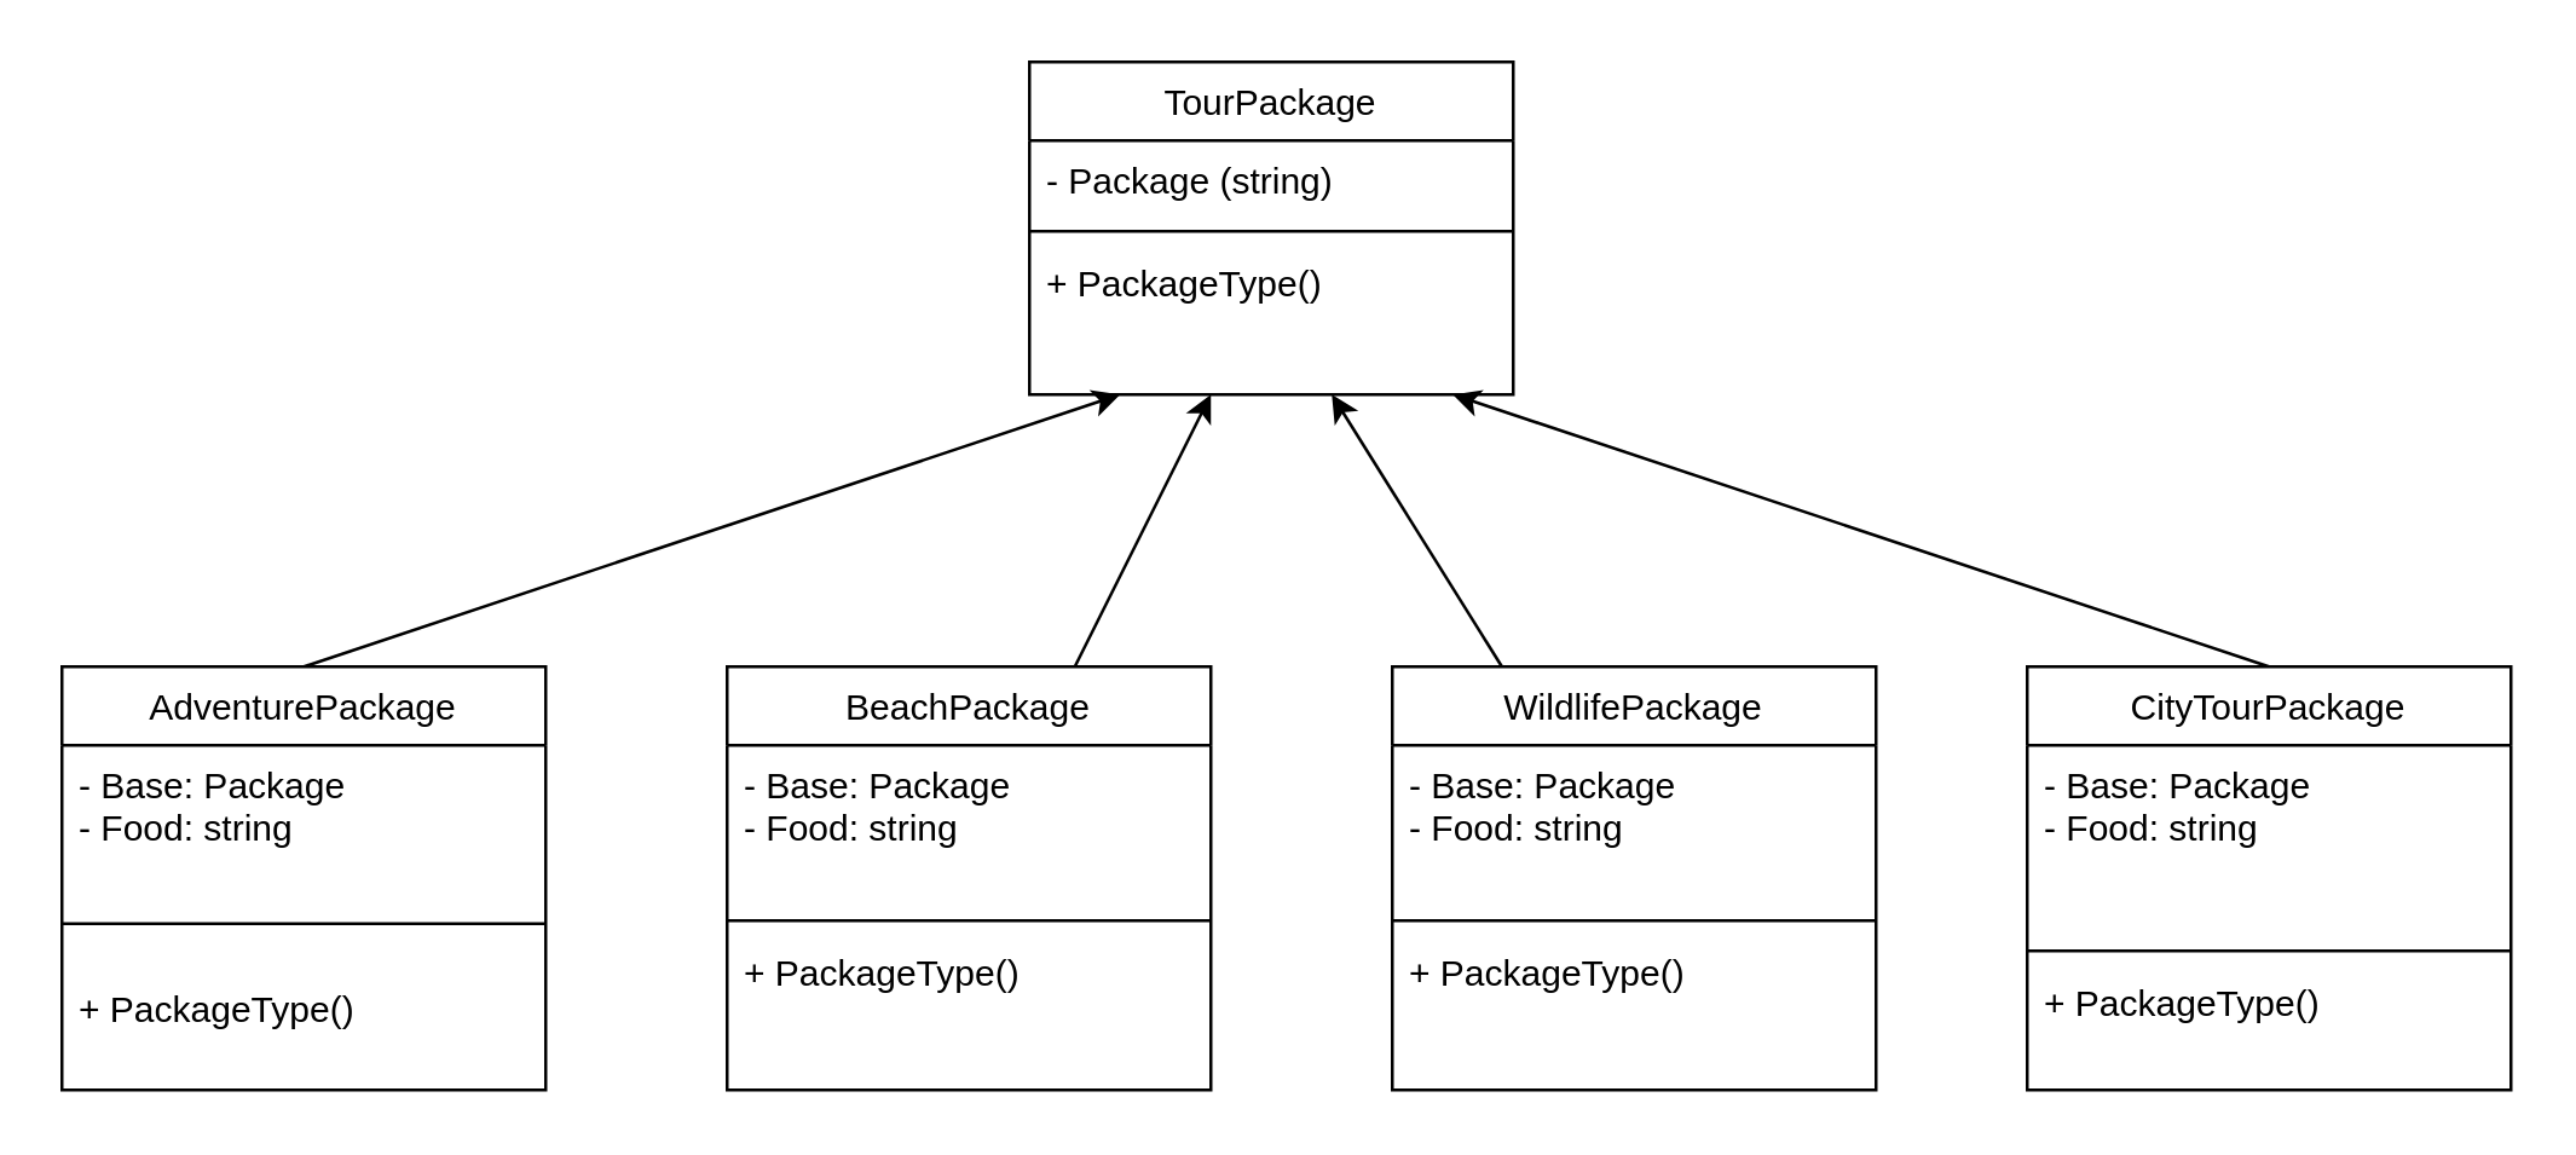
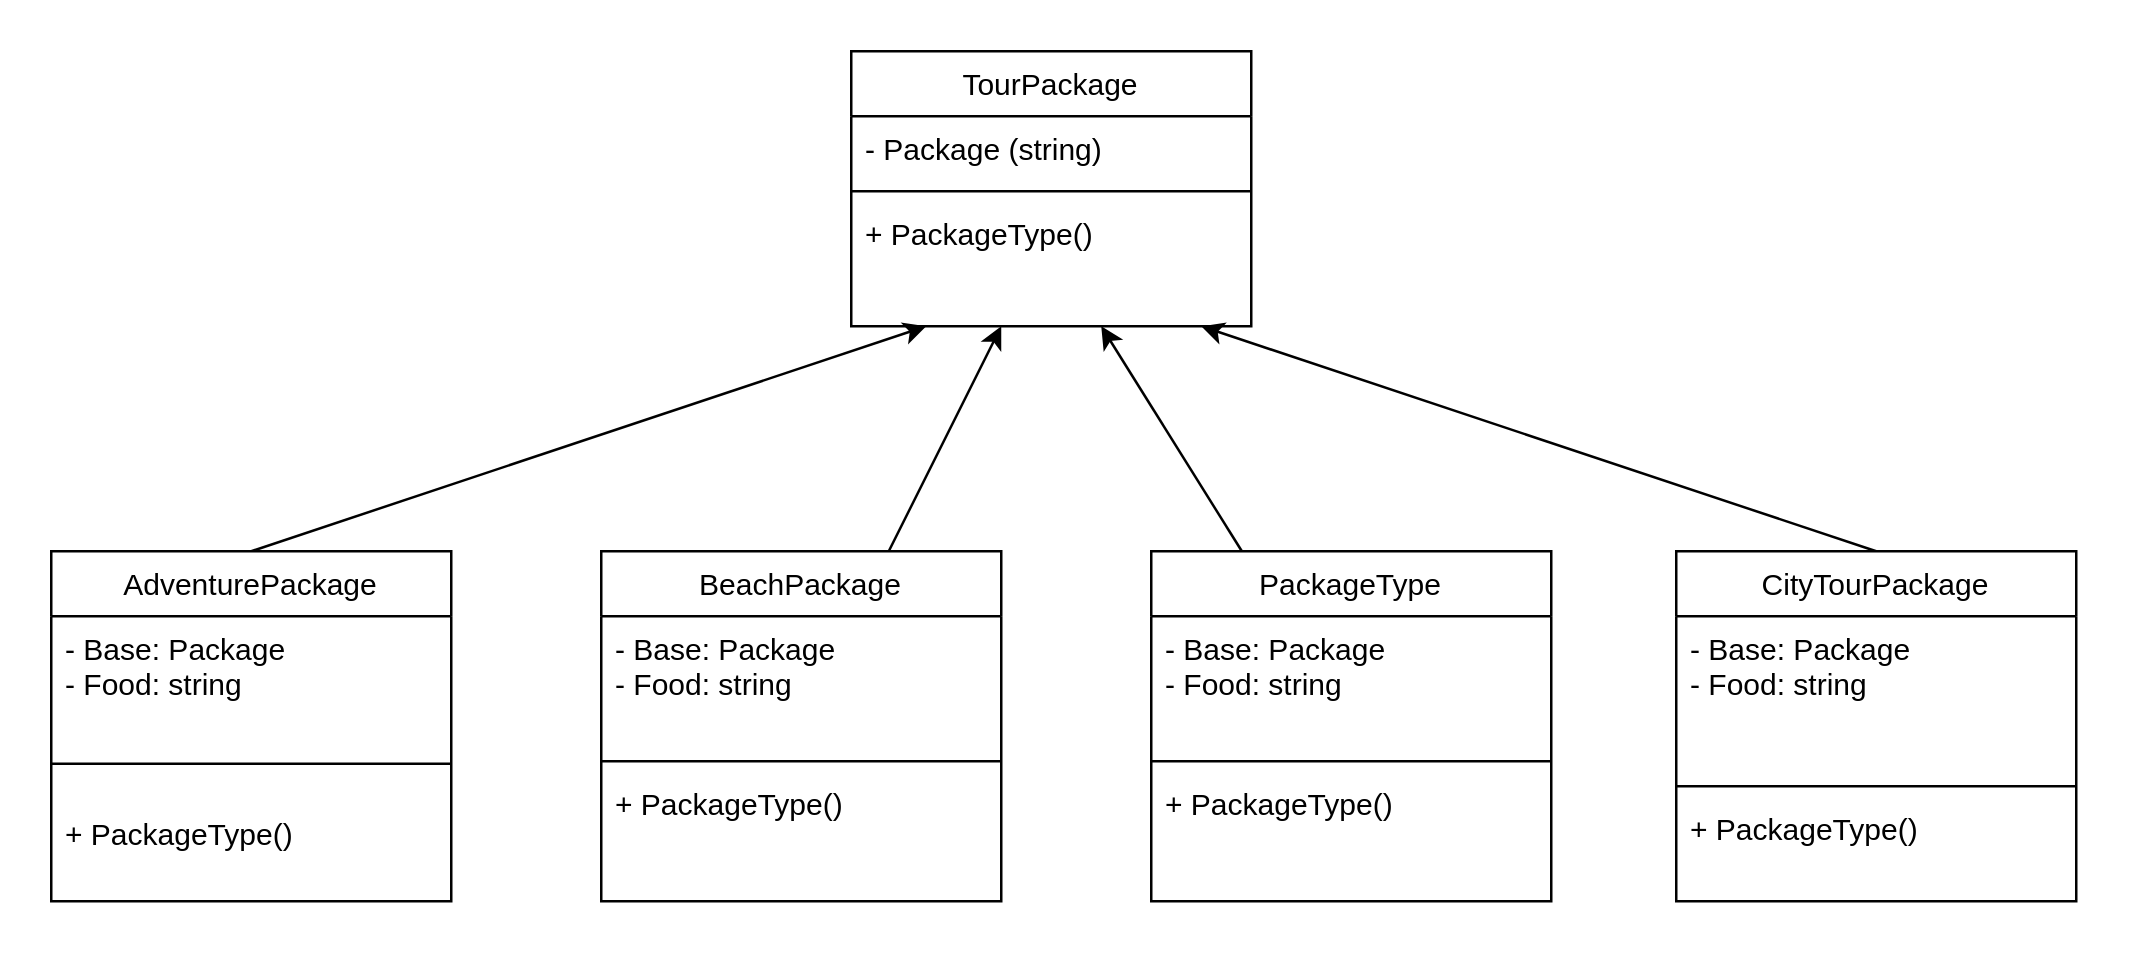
  <mxCell id="0" />
  <mxCell id="1" parent="0" />
  <mxCell id="2" value="TourPackage" style="swimlane;fontStyle=0;align=center;verticalAlign=top;childLayout=stackLayout;horizontal=1;startSize=26;horizontalStack=0;resizeParent=1;resizeLast=0;collapsible=1;marginBottom=0;rounded=0;shadow=0;strokeWidth=1;" parent="1" vertex="1"><mxGeometry x="340" y="20" width="160" height="110" as="geometry"><mxRectangle x="130" y="380" width="160" height="26" as="alternateBounds" /></mxGeometry></mxCell>
  <mxCell id="3" value="- Package (string)" style="text;align=left;verticalAlign=top;spacingLeft=4;spacingRight=4;overflow=hidden;rotatable=0;points=[[0,0.5],[1,0.5]];portConstraint=eastwest;" parent="2" vertex="1"><mxGeometry y="26" width="160" height="26" as="geometry" /></mxCell>
  <mxCell id="4" value="" style="line;html=1;strokeWidth=1;align=left;verticalAlign=middle;spacingTop=-1;spacingLeft=3;spacingRight=3;rotatable=0;labelPosition=right;points=[];portConstraint=eastwest;" parent="2" vertex="1"><mxGeometry y="52" width="160" height="8" as="geometry" /></mxCell>
  <mxCell id="5" value="+ PackageType()" style="text;align=left;verticalAlign=top;spacingLeft=4;spacingRight=4;overflow=hidden;rotatable=0;points=[[0,0.5],[1,0.5]];portConstraint=eastwest;fontStyle=0" parent="2" vertex="1"><mxGeometry y="60" width="160" height="26" as="geometry" /></mxCell>
  <mxCell id="6" style="edgeStyle=none;rounded=0;orthogonalLoop=1;jettySize=auto;html=1;exitX=0.5;exitY=0;exitDx=0;exitDy=0;" edge="1" parent="1" source="7"><mxGeometry relative="1" as="geometry"><mxPoint x="370" y="130" as="targetPoint" /></mxGeometry></mxCell>
  <mxCell id="7" value="AdventurePackage" style="swimlane;fontStyle=0;align=center;verticalAlign=top;childLayout=stackLayout;horizontal=1;startSize=26;horizontalStack=0;resizeParent=1;resizeLast=0;collapsible=1;marginBottom=0;rounded=0;shadow=0;strokeWidth=1;" vertex="1" parent="1"><mxGeometry x="20" y="220" width="160" height="140" as="geometry"><mxRectangle x="130" y="380" width="160" height="26" as="alternateBounds" /></mxGeometry></mxCell>
  <mxCell id="8" value="- Base: Package&#10;- Food: string" style="text;align=left;verticalAlign=top;spacingLeft=4;spacingRight=4;overflow=hidden;rotatable=0;points=[[0,0.5],[1,0.5]];portConstraint=eastwest;" vertex="1" parent="7"><mxGeometry y="26" width="160" height="44" as="geometry" /></mxCell>
  <mxCell id="9" value="" style="line;html=1;strokeWidth=1;align=left;verticalAlign=middle;spacingTop=-1;spacingLeft=3;spacingRight=3;rotatable=0;labelPosition=right;points=[];portConstraint=eastwest;" vertex="1" parent="7"><mxGeometry y="70" width="160" height="30" as="geometry" /></mxCell>
  <mxCell id="10" value="+ PackageType()" style="text;align=left;verticalAlign=top;spacingLeft=4;spacingRight=4;overflow=hidden;rotatable=0;points=[[0,0.5],[1,0.5]];portConstraint=eastwest;fontStyle=0" vertex="1" parent="7"><mxGeometry y="100" width="160" height="26" as="geometry" /></mxCell>
  <mxCell id="11" style="edgeStyle=none;rounded=0;orthogonalLoop=1;jettySize=auto;html=1;" edge="1" parent="1" source="12"><mxGeometry relative="1" as="geometry"><mxPoint x="400" y="130" as="targetPoint" /></mxGeometry></mxCell>
  <mxCell id="12" value="BeachPackage" style="swimlane;fontStyle=0;align=center;verticalAlign=top;childLayout=stackLayout;horizontal=1;startSize=26;horizontalStack=0;resizeParent=1;resizeLast=0;collapsible=1;marginBottom=0;rounded=0;shadow=0;strokeWidth=1;" vertex="1" parent="1"><mxGeometry x="240" y="220" width="160" height="140" as="geometry"><mxRectangle x="130" y="380" width="160" height="26" as="alternateBounds" /></mxGeometry></mxCell>
  <mxCell id="13" value="- Base: Package&#10;- Food: string" style="text;align=left;verticalAlign=top;spacingLeft=4;spacingRight=4;overflow=hidden;rotatable=0;points=[[0,0.5],[1,0.5]];portConstraint=eastwest;" vertex="1" parent="12"><mxGeometry y="26" width="160" height="54" as="geometry" /></mxCell>
  <mxCell id="14" value="" style="line;html=1;strokeWidth=1;align=left;verticalAlign=middle;spacingTop=-1;spacingLeft=3;spacingRight=3;rotatable=0;labelPosition=right;points=[];portConstraint=eastwest;" vertex="1" parent="12"><mxGeometry y="80" width="160" height="8" as="geometry" /></mxCell>
  <mxCell id="15" value="+ PackageType()" style="text;align=left;verticalAlign=top;spacingLeft=4;spacingRight=4;overflow=hidden;rotatable=0;points=[[0,0.5],[1,0.5]];portConstraint=eastwest;fontStyle=0" vertex="1" parent="12"><mxGeometry y="88" width="160" height="52" as="geometry" /></mxCell>
  <mxCell id="16" style="edgeStyle=none;rounded=0;orthogonalLoop=1;jettySize=auto;html=1;" edge="1" parent="1" source="17"><mxGeometry relative="1" as="geometry"><mxPoint x="440" y="130" as="targetPoint" /></mxGeometry></mxCell>
- <mxCell id="17" value="WildlifePackage" style="swimlane;fontStyle=0;align=center;verticalAlign=top;childLayout=stackLayout;horizontal=1;startSize=26;horizontalStack=0;resizeParent=1;resizeLast=0;collapsible=1;marginBottom=0;rounded=0;shadow=0;strokeWidth=1;" vertex="1" parent="1"><mxGeometry x="460" y="220" width="160" height="140" as="geometry"><mxRectangle x="130" y="380" width="160" height="26" as="alternateBounds" /></mxGeometry></mxCell>
+ <mxCell id="17" value="PackageType" style="swimlane;fontStyle=0;align=center;verticalAlign=top;childLayout=stackLayout;horizontal=1;startSize=26;horizontalStack=0;resizeParent=1;resizeLast=0;collapsible=1;marginBottom=0;rounded=0;shadow=0;strokeWidth=1;" vertex="1" parent="1"><mxGeometry x="460" y="220" width="160" height="140" as="geometry"><mxRectangle x="130" y="380" width="160" height="26" as="alternateBounds" /></mxGeometry></mxCell>
  <mxCell id="18" value="- Base: Package&#10;- Food: string" style="text;align=left;verticalAlign=top;spacingLeft=4;spacingRight=4;overflow=hidden;rotatable=0;points=[[0,0.5],[1,0.5]];portConstraint=eastwest;" vertex="1" parent="17"><mxGeometry y="26" width="160" height="54" as="geometry" /></mxCell>
  <mxCell id="19" value="" style="line;html=1;strokeWidth=1;align=left;verticalAlign=middle;spacingTop=-1;spacingLeft=3;spacingRight=3;rotatable=0;labelPosition=right;points=[];portConstraint=eastwest;" vertex="1" parent="17"><mxGeometry y="80" width="160" height="8" as="geometry" /></mxCell>
  <mxCell id="20" value="+ PackageType()" style="text;align=left;verticalAlign=top;spacingLeft=4;spacingRight=4;overflow=hidden;rotatable=0;points=[[0,0.5],[1,0.5]];portConstraint=eastwest;fontStyle=0" vertex="1" parent="17"><mxGeometry y="88" width="160" height="52" as="geometry" /></mxCell>
  <mxCell id="21" style="edgeStyle=none;rounded=0;orthogonalLoop=1;jettySize=auto;html=1;exitX=0.5;exitY=0;exitDx=0;exitDy=0;" edge="1" parent="1" source="22"><mxGeometry relative="1" as="geometry"><mxPoint x="480" y="130" as="targetPoint" /></mxGeometry></mxCell>
  <mxCell id="22" value="CityTourPackage" style="swimlane;fontStyle=0;align=center;verticalAlign=top;childLayout=stackLayout;horizontal=1;startSize=26;horizontalStack=0;resizeParent=1;resizeLast=0;collapsible=1;marginBottom=0;rounded=0;shadow=0;strokeWidth=1;" vertex="1" parent="1"><mxGeometry x="670" y="220" width="160" height="140" as="geometry"><mxRectangle x="130" y="380" width="160" height="26" as="alternateBounds" /></mxGeometry></mxCell>
  <mxCell id="23" value="- Base: Package&#10;- Food: string" style="text;align=left;verticalAlign=top;spacingLeft=4;spacingRight=4;overflow=hidden;rotatable=0;points=[[0,0.5],[1,0.5]];portConstraint=eastwest;" vertex="1" parent="22"><mxGeometry y="26" width="160" height="64" as="geometry" /></mxCell>
  <mxCell id="24" value="" style="line;html=1;strokeWidth=1;align=left;verticalAlign=middle;spacingTop=-1;spacingLeft=3;spacingRight=3;rotatable=0;labelPosition=right;points=[];portConstraint=eastwest;" vertex="1" parent="22"><mxGeometry y="90" width="160" height="8" as="geometry" /></mxCell>
  <mxCell id="25" value="+ PackageType()" style="text;align=left;verticalAlign=top;spacingLeft=4;spacingRight=4;overflow=hidden;rotatable=0;points=[[0,0.5],[1,0.5]];portConstraint=eastwest;fontStyle=0" vertex="1" parent="22"><mxGeometry y="98" width="160" height="42" as="geometry" /></mxCell>
